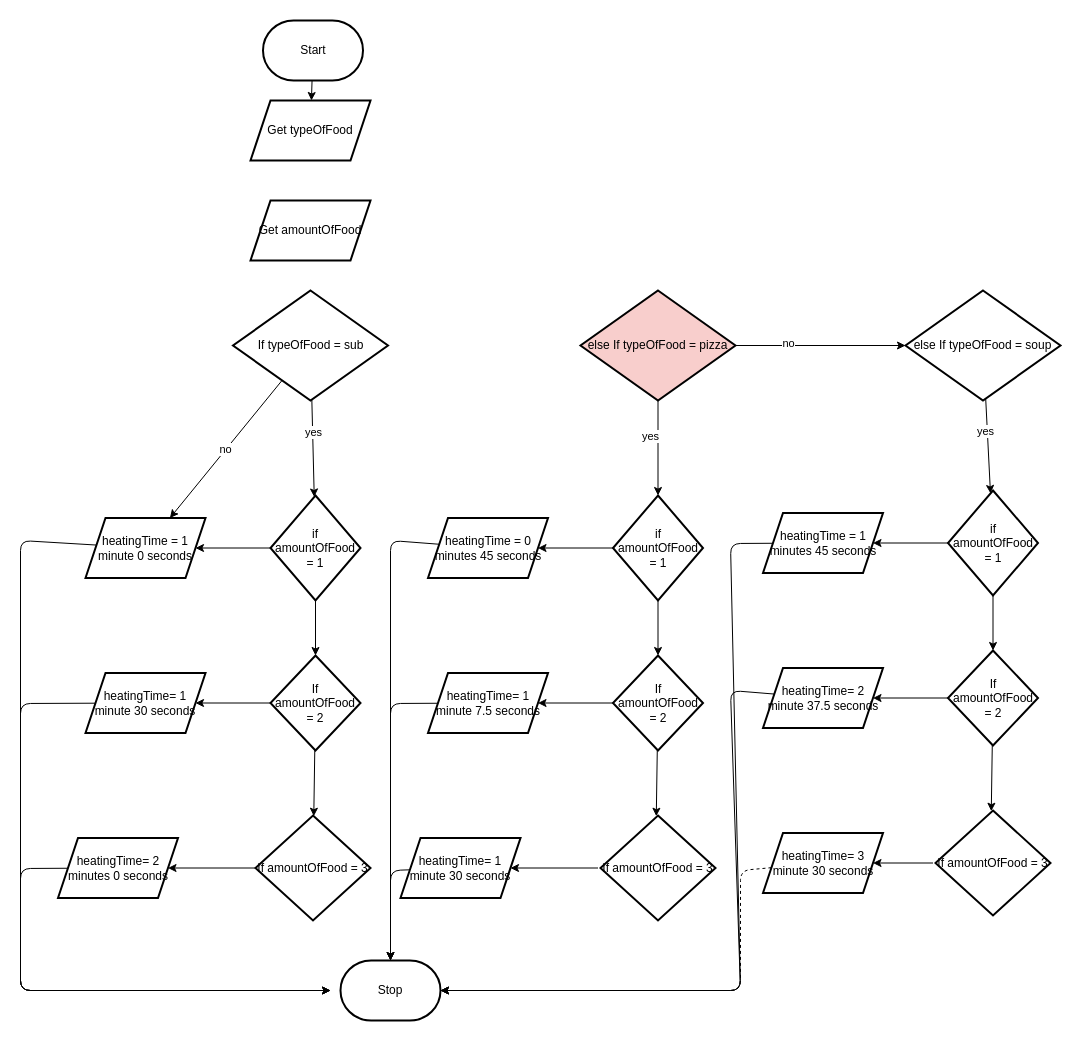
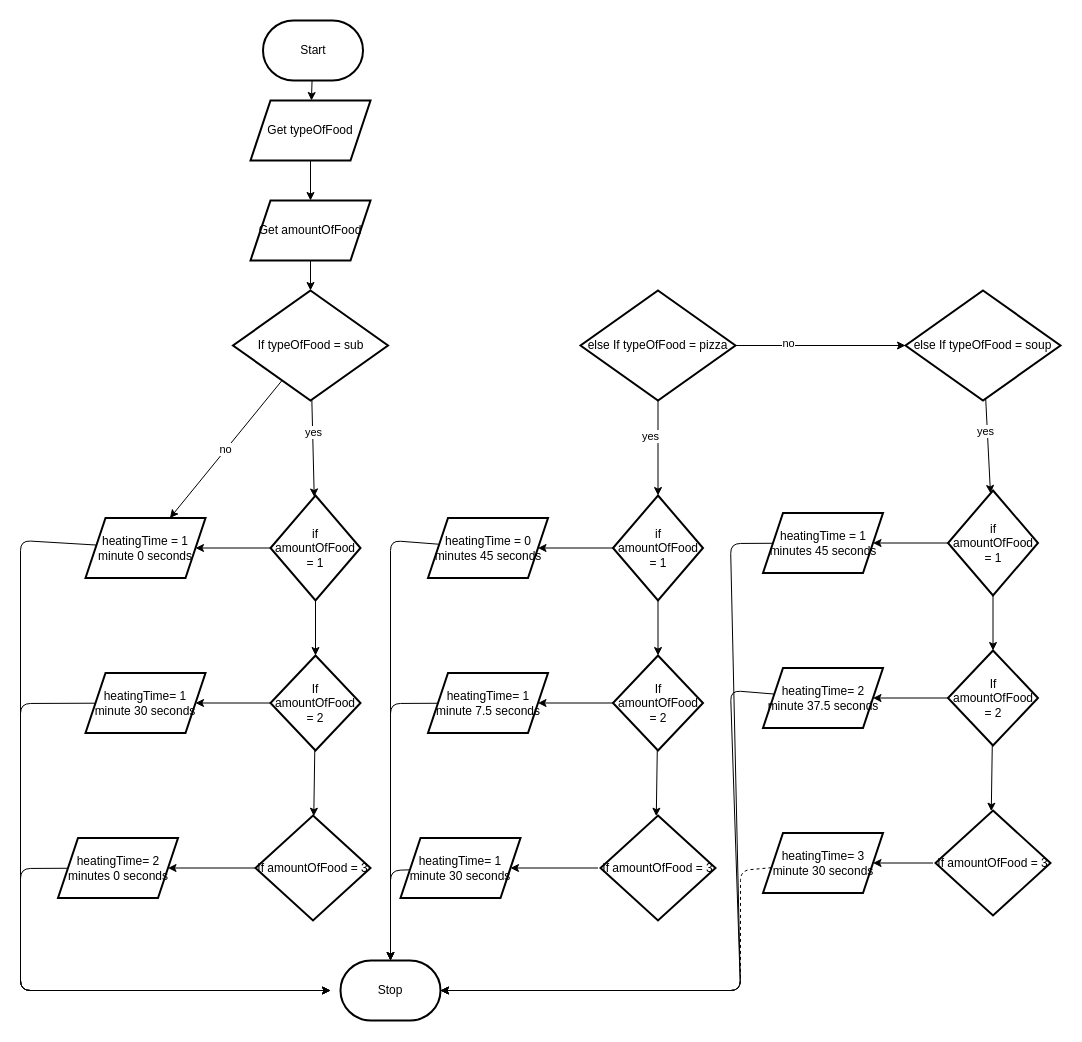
  <mxCell id="0" />
  <mxCell id="1" parent="0" />
  <mxCell id="2" value="" style="edgeStyle=none;html=1;" edge="1" parent="1" source="3" target="5"><mxGeometry relative="1" as="geometry" /></mxCell>
  <mxCell id="3" value="Start" style="strokeWidth=2;html=1;shape=mxgraph.flowchart.terminator;whiteSpace=wrap;" vertex="1" parent="1"><mxGeometry x="262.5" y="20" width="100" height="60" as="geometry" /></mxCell>
+ <mxCell id="4" value="" style="edgeStyle=none;html=1;" edge="1" parent="1" source="5" target="7"><mxGeometry relative="1" as="geometry" /></mxCell>
  <mxCell id="5" value="Get typeOfFood" style="shape=parallelogram;perimeter=parallelogramPerimeter;whiteSpace=wrap;html=1;fixedSize=1;strokeWidth=2;" vertex="1" parent="1"><mxGeometry x="250" y="100" width="120" height="60" as="geometry" /></mxCell>
+ <mxCell id="6" value="" style="edgeStyle=none;html=1;" edge="1" parent="1" source="7" target="11"><mxGeometry relative="1" as="geometry" /></mxCell>
  <mxCell id="7" value="Get amountOfFood" style="shape=parallelogram;perimeter=parallelogramPerimeter;whiteSpace=wrap;html=1;fixedSize=1;strokeWidth=2;" vertex="1" parent="1"><mxGeometry x="250" y="200" width="120" height="60" as="geometry" /></mxCell>
  <mxCell id="8" value="" style="edgeStyle=none;html=1;" edge="1" parent="1" source="11" target="14"><mxGeometry relative="1" as="geometry" /></mxCell>
  <mxCell id="9" value="yes" style="edgeLabel;html=1;align=center;verticalAlign=middle;resizable=0;points=[];" vertex="1" connectable="0" parent="8"><mxGeometry x="-0.336" relative="1" as="geometry"><mxPoint as="offset" /></mxGeometry></mxCell>
  <mxCell id="10" value="no" style="edgeStyle=none;html=1;" edge="1" parent="1" source="11" target="21"><mxGeometry relative="1" as="geometry" /></mxCell>
  <mxCell id="11" value="If typeOfFood = sub" style="rhombus;whiteSpace=wrap;html=1;strokeWidth=2;" vertex="1" parent="1"><mxGeometry x="232.5" y="290" width="155" height="110" as="geometry" /></mxCell>
  <mxCell id="12" value="" style="edgeStyle=none;html=1;" edge="1" parent="1" source="14" target="17"><mxGeometry relative="1" as="geometry" /></mxCell>
  <mxCell id="13" value="" style="edgeStyle=none;html=1;" edge="1" parent="1" source="14" target="21"><mxGeometry relative="1" as="geometry" /></mxCell>
  <mxCell id="14" value="if amountOfFood = 1" style="rhombus;whiteSpace=wrap;html=1;strokeWidth=2;" vertex="1" parent="1"><mxGeometry x="270" y="495" width="90" height="105" as="geometry" /></mxCell>
  <mxCell id="15" value="" style="edgeStyle=none;html=1;" edge="1" parent="1" source="17" target="19"><mxGeometry relative="1" as="geometry" /></mxCell>
  <mxCell id="16" value="" style="edgeStyle=none;html=1;" edge="1" parent="1" source="17" target="23"><mxGeometry relative="1" as="geometry" /></mxCell>
  <mxCell id="17" value="If amountOfFood = 2" style="rhombus;whiteSpace=wrap;html=1;strokeWidth=2;" vertex="1" parent="1"><mxGeometry x="270" y="655" width="90" height="95" as="geometry" /></mxCell>
  <mxCell id="18" value="" style="edgeStyle=none;html=1;" edge="1" parent="1" source="19" target="25"><mxGeometry relative="1" as="geometry" /></mxCell>
  <mxCell id="19" value="If amountOfFood = 3" style="rhombus;whiteSpace=wrap;html=1;strokeWidth=2;" vertex="1" parent="1"><mxGeometry x="255" y="815" width="115" height="105" as="geometry" /></mxCell>
  <mxCell id="20" value="" style="edgeStyle=none;html=1;" edge="1" parent="1" source="21"><mxGeometry relative="1" as="geometry"><mxPoint x="330" y="990" as="targetPoint" /><Array as="points"><mxPoint x="20" y="540" /><mxPoint x="20" y="990" /></Array></mxGeometry></mxCell>
  <mxCell id="21" value="heatingTime = 1 minute 0 seconds" style="shape=parallelogram;perimeter=parallelogramPerimeter;whiteSpace=wrap;html=1;fixedSize=1;strokeWidth=2;" vertex="1" parent="1"><mxGeometry x="85" y="517.5" width="120" height="60" as="geometry" /></mxCell>
  <mxCell id="22" value="" style="edgeStyle=none;html=1;" edge="1" parent="1" source="23"><mxGeometry relative="1" as="geometry"><mxPoint x="330" y="990" as="targetPoint" /><Array as="points"><mxPoint x="20" y="703" /><mxPoint x="20" y="990" /></Array></mxGeometry></mxCell>
  <mxCell id="23" value="heatingTime= 1 minute 30 seconds" style="shape=parallelogram;perimeter=parallelogramPerimeter;whiteSpace=wrap;html=1;fixedSize=1;strokeWidth=2;" vertex="1" parent="1"><mxGeometry x="85" y="672.5" width="120" height="60" as="geometry" /></mxCell>
  <mxCell id="24" value="" style="edgeStyle=none;html=1;" edge="1" parent="1" source="25"><mxGeometry relative="1" as="geometry"><mxPoint x="330" y="990" as="targetPoint" /><Array as="points"><mxPoint x="20" y="868" /><mxPoint x="20" y="990" /></Array></mxGeometry></mxCell>
  <mxCell id="25" value="heatingTime= 2 minutes 0 seconds" style="shape=parallelogram;perimeter=parallelogramPerimeter;whiteSpace=wrap;html=1;fixedSize=1;strokeWidth=2;" vertex="1" parent="1"><mxGeometry x="57.5" y="837.5" width="120" height="60" as="geometry" /></mxCell>
  <mxCell id="26" value="" style="edgeStyle=none;html=1;" edge="1" parent="1" source="30" target="32"><mxGeometry relative="1" as="geometry" /></mxCell>
  <mxCell id="27" value="no" style="edgeLabel;html=1;align=center;verticalAlign=middle;resizable=0;points=[];" vertex="1" connectable="0" parent="26"><mxGeometry x="-0.385" y="3" relative="1" as="geometry"><mxPoint as="offset" /></mxGeometry></mxCell>
  <mxCell id="28" value="" style="edgeStyle=none;html=1;" edge="1" parent="1" source="30" target="35"><mxGeometry relative="1" as="geometry" /></mxCell>
  <mxCell id="29" value="yes" style="edgeLabel;html=1;align=center;verticalAlign=middle;resizable=0;points=[];" vertex="1" connectable="0" parent="28"><mxGeometry x="-0.272" y="-8" relative="1" as="geometry"><mxPoint as="offset" /></mxGeometry></mxCell>
- <mxCell id="30" value="else If typeOfFood = pizza" style="rhombus;whiteSpace=wrap;html=1;strokeWidth=2;fillColor=#f8cecc;" vertex="1" parent="1"><mxGeometry x="580" y="290" width="155" height="110" as="geometry" /></mxCell>
+ <mxCell id="30" value="else If typeOfFood = pizza" style="rhombus;whiteSpace=wrap;html=1;strokeWidth=2;" vertex="1" parent="1"><mxGeometry x="580" y="290" width="155" height="110" as="geometry" /></mxCell>
  <mxCell id="31" value="" style="edgeStyle=none;html=1;" edge="1" parent="1" source="32" target="50"><mxGeometry relative="1" as="geometry" /></mxCell>
  <mxCell id="32" value="else If typeOfFood = soup" style="rhombus;whiteSpace=wrap;html=1;strokeWidth=2;" vertex="1" parent="1"><mxGeometry x="905" y="290" width="155" height="110" as="geometry" /></mxCell>
  <mxCell id="33" value="" style="edgeStyle=none;html=1;" edge="1" parent="1" source="35" target="38"><mxGeometry relative="1" as="geometry" /></mxCell>
  <mxCell id="34" value="" style="edgeStyle=none;html=1;" edge="1" parent="1" source="35" target="41"><mxGeometry relative="1" as="geometry" /></mxCell>
  <mxCell id="35" value="if amountOfFood = 1" style="rhombus;whiteSpace=wrap;html=1;strokeWidth=2;" vertex="1" parent="1"><mxGeometry x="612.5" y="495" width="90" height="105" as="geometry" /></mxCell>
  <mxCell id="36" value="" style="edgeStyle=none;html=1;" edge="1" parent="1" source="38"><mxGeometry relative="1" as="geometry"><mxPoint x="655.785" y="815.716" as="targetPoint" /></mxGeometry></mxCell>
  <mxCell id="37" value="" style="edgeStyle=none;html=1;" edge="1" parent="1" source="38" target="43"><mxGeometry relative="1" as="geometry" /></mxCell>
  <mxCell id="38" value="If amountOfFood = 2" style="rhombus;whiteSpace=wrap;html=1;strokeWidth=2;" vertex="1" parent="1"><mxGeometry x="612.5" y="655" width="90" height="95" as="geometry" /></mxCell>
  <mxCell id="39" value="" style="edgeStyle=none;html=1;" edge="1" parent="1" target="45"><mxGeometry relative="1" as="geometry"><mxPoint x="597.5" y="867.5" as="sourcePoint" /></mxGeometry></mxCell>
  <mxCell id="40" value="" style="edgeStyle=none;html=1;" edge="1" parent="1" source="41" target="62"><mxGeometry relative="1" as="geometry"><mxPoint x="390" y="960" as="targetPoint" /><Array as="points"><mxPoint x="390" y="540" /></Array></mxGeometry></mxCell>
  <mxCell id="41" value="heatingTime = 0 minutes 45 seconds" style="shape=parallelogram;perimeter=parallelogramPerimeter;whiteSpace=wrap;html=1;fixedSize=1;strokeWidth=2;" vertex="1" parent="1"><mxGeometry x="427.5" y="517.5" width="120" height="60" as="geometry" /></mxCell>
  <mxCell id="42" value="" style="edgeStyle=none;html=1;" edge="1" parent="1" source="43"><mxGeometry relative="1" as="geometry"><mxPoint x="390" y="960" as="targetPoint" /><Array as="points"><mxPoint x="390" y="703" /></Array></mxGeometry></mxCell>
  <mxCell id="43" value="heatingTime= 1 minute 7.5 seconds" style="shape=parallelogram;perimeter=parallelogramPerimeter;whiteSpace=wrap;html=1;fixedSize=1;strokeWidth=2;" vertex="1" parent="1"><mxGeometry x="427.5" y="672.5" width="120" height="60" as="geometry" /></mxCell>
  <mxCell id="44" value="" style="edgeStyle=none;html=1;" edge="1" parent="1" source="45"><mxGeometry relative="1" as="geometry"><mxPoint x="390" y="960" as="targetPoint" /><Array as="points"><mxPoint x="390" y="870" /></Array></mxGeometry></mxCell>
  <mxCell id="45" value="heatingTime= 1 minute 30 seconds" style="shape=parallelogram;perimeter=parallelogramPerimeter;whiteSpace=wrap;html=1;fixedSize=1;strokeWidth=2;" vertex="1" parent="1"><mxGeometry x="400" y="837.5" width="120" height="60" as="geometry" /></mxCell>
  <mxCell id="46" value="If amountOfFood = 3" style="rhombus;whiteSpace=wrap;html=1;strokeWidth=2;" vertex="1" parent="1"><mxGeometry x="600" y="815" width="115" height="105" as="geometry" /></mxCell>
  <mxCell id="47" value="yes" style="edgeLabel;html=1;align=center;verticalAlign=middle;resizable=0;points=[];" vertex="1" connectable="0" parent="1"><mxGeometry x="984.5" y="430" as="geometry" /></mxCell>
  <mxCell id="48" value="" style="edgeStyle=none;html=1;" edge="1" parent="1" source="50" target="53"><mxGeometry relative="1" as="geometry" /></mxCell>
  <mxCell id="49" value="" style="edgeStyle=none;html=1;" edge="1" parent="1" source="50" target="56"><mxGeometry relative="1" as="geometry" /></mxCell>
  <mxCell id="50" value="if amountOfFood = 1" style="rhombus;whiteSpace=wrap;html=1;strokeWidth=2;" vertex="1" parent="1"><mxGeometry x="947.5" y="490" width="90" height="105" as="geometry" /></mxCell>
  <mxCell id="51" value="" style="edgeStyle=none;html=1;" edge="1" parent="1" source="53"><mxGeometry relative="1" as="geometry"><mxPoint x="990.785" y="810.716" as="targetPoint" /></mxGeometry></mxCell>
  <mxCell id="52" value="" style="edgeStyle=none;html=1;" edge="1" parent="1" source="53" target="58"><mxGeometry relative="1" as="geometry" /></mxCell>
  <mxCell id="53" value="If amountOfFood = 2" style="rhombus;whiteSpace=wrap;html=1;strokeWidth=2;" vertex="1" parent="1"><mxGeometry x="947.5" y="650" width="90" height="95" as="geometry" /></mxCell>
  <mxCell id="54" value="" style="edgeStyle=none;html=1;" edge="1" parent="1" target="60"><mxGeometry relative="1" as="geometry"><mxPoint x="932.5" y="862.5" as="sourcePoint" /></mxGeometry></mxCell>
  <mxCell id="55" value="" style="edgeStyle=none;html=1;entryX=1;entryY=0.5;entryDx=0;entryDy=0;entryPerimeter=0;" edge="1" parent="1" source="56" target="62"><mxGeometry relative="1" as="geometry"><Array as="points"><mxPoint x="730" y="543" /><mxPoint x="740" y="990" /></Array></mxGeometry></mxCell>
  <mxCell id="56" value="heatingTime = 1 minutes 45 seconds" style="shape=parallelogram;perimeter=parallelogramPerimeter;whiteSpace=wrap;html=1;fixedSize=1;strokeWidth=2;" vertex="1" parent="1"><mxGeometry x="762.5" y="512.5" width="120" height="60" as="geometry" /></mxCell>
  <mxCell id="57" value="" style="edgeStyle=none;html=1;entryX=1;entryY=0.5;entryDx=0;entryDy=0;entryPerimeter=0;" edge="1" parent="1" source="58" target="62"><mxGeometry relative="1" as="geometry"><Array as="points"><mxPoint x="730" y="690" /><mxPoint x="740" y="990" /></Array></mxGeometry></mxCell>
  <mxCell id="58" value="heatingTime= 2 minute 37.5 seconds" style="shape=parallelogram;perimeter=parallelogramPerimeter;whiteSpace=wrap;html=1;fixedSize=1;strokeWidth=2;" vertex="1" parent="1"><mxGeometry x="762.5" y="667.5" width="120" height="60" as="geometry" /></mxCell>
  <mxCell id="59" value="" style="edgeStyle=none;html=1;entryX=1;entryY=0.5;entryDx=0;entryDy=0;entryPerimeter=0;dashed=1;" edge="1" parent="1" source="60" target="62"><mxGeometry relative="1" as="geometry"><Array as="points"><mxPoint x="740" y="870" /><mxPoint x="740" y="990" /></Array></mxGeometry></mxCell>
  <mxCell id="60" value="heatingTime= 3 minute 30 seconds" style="shape=parallelogram;perimeter=parallelogramPerimeter;whiteSpace=wrap;html=1;fixedSize=1;strokeWidth=2;" vertex="1" parent="1"><mxGeometry x="762.5" y="832.5" width="120" height="60" as="geometry" /></mxCell>
  <mxCell id="61" value="If amountOfFood = 3" style="rhombus;whiteSpace=wrap;html=1;strokeWidth=2;" vertex="1" parent="1"><mxGeometry x="935" y="810" width="115" height="105" as="geometry" /></mxCell>
  <mxCell id="62" value="Stop" style="strokeWidth=2;html=1;shape=mxgraph.flowchart.terminator;whiteSpace=wrap;" vertex="1" parent="1"><mxGeometry x="340" y="960" width="100" height="60" as="geometry" /></mxCell>
